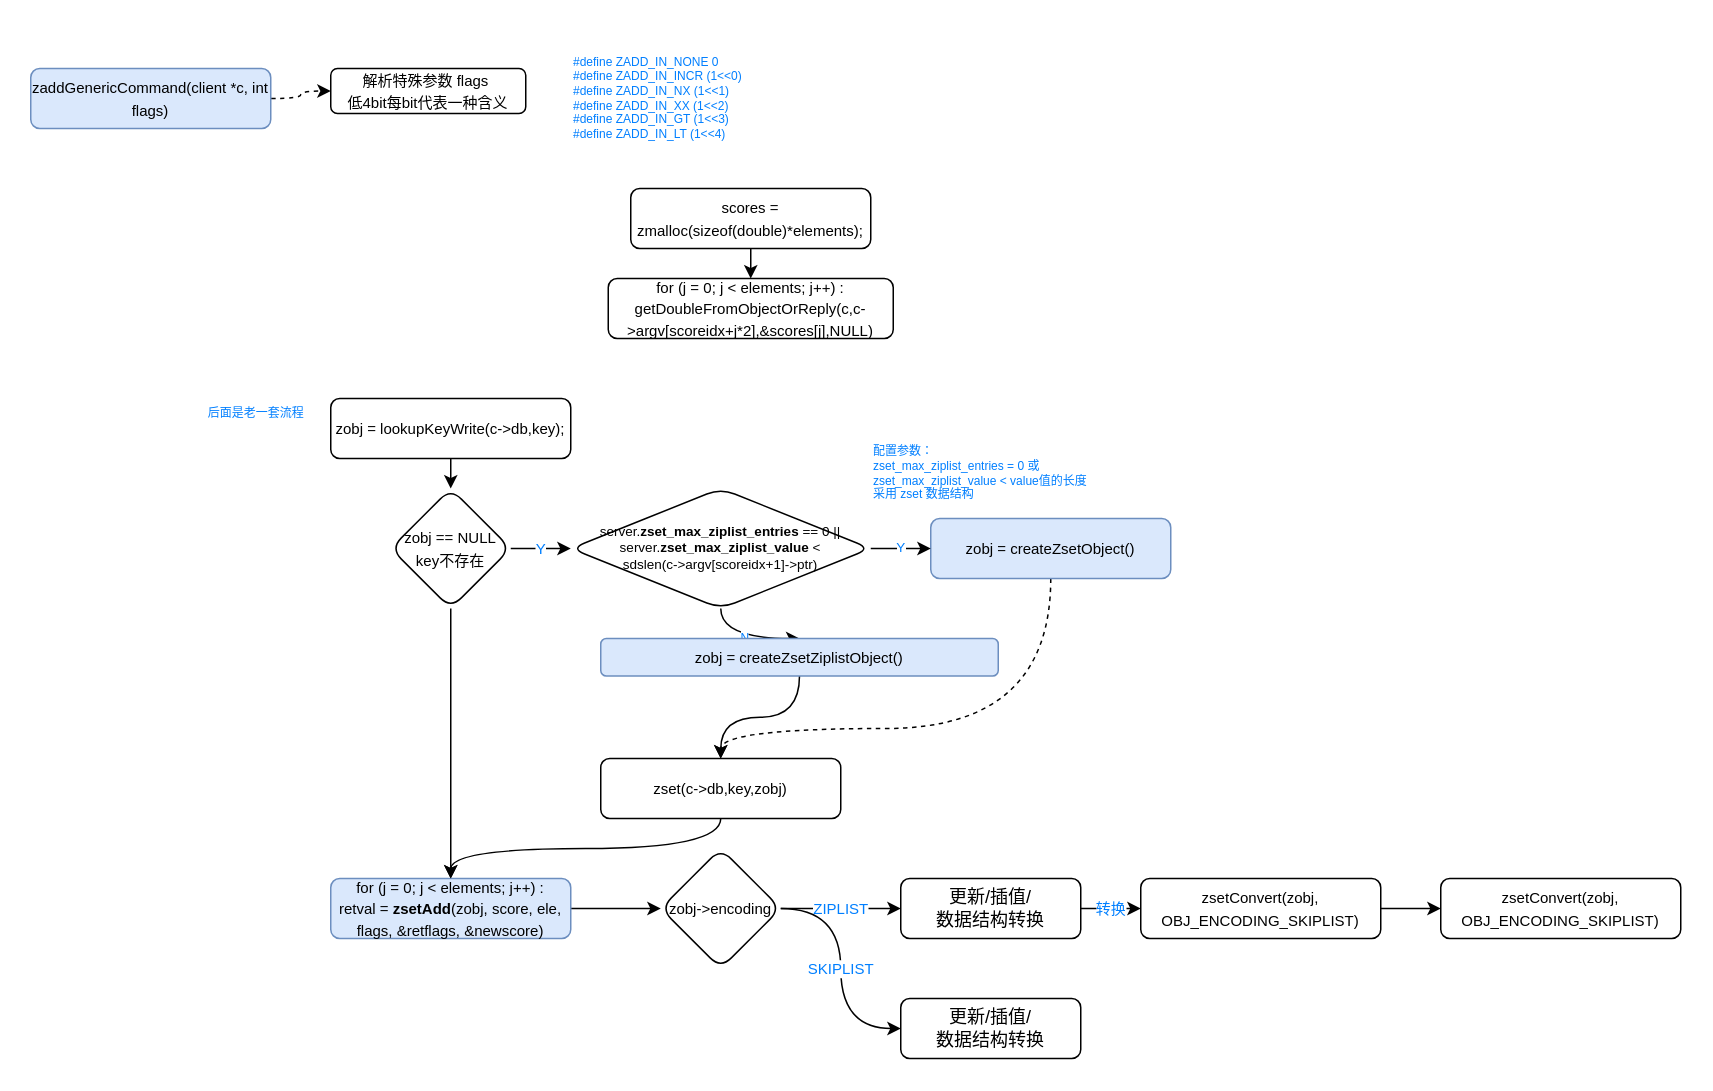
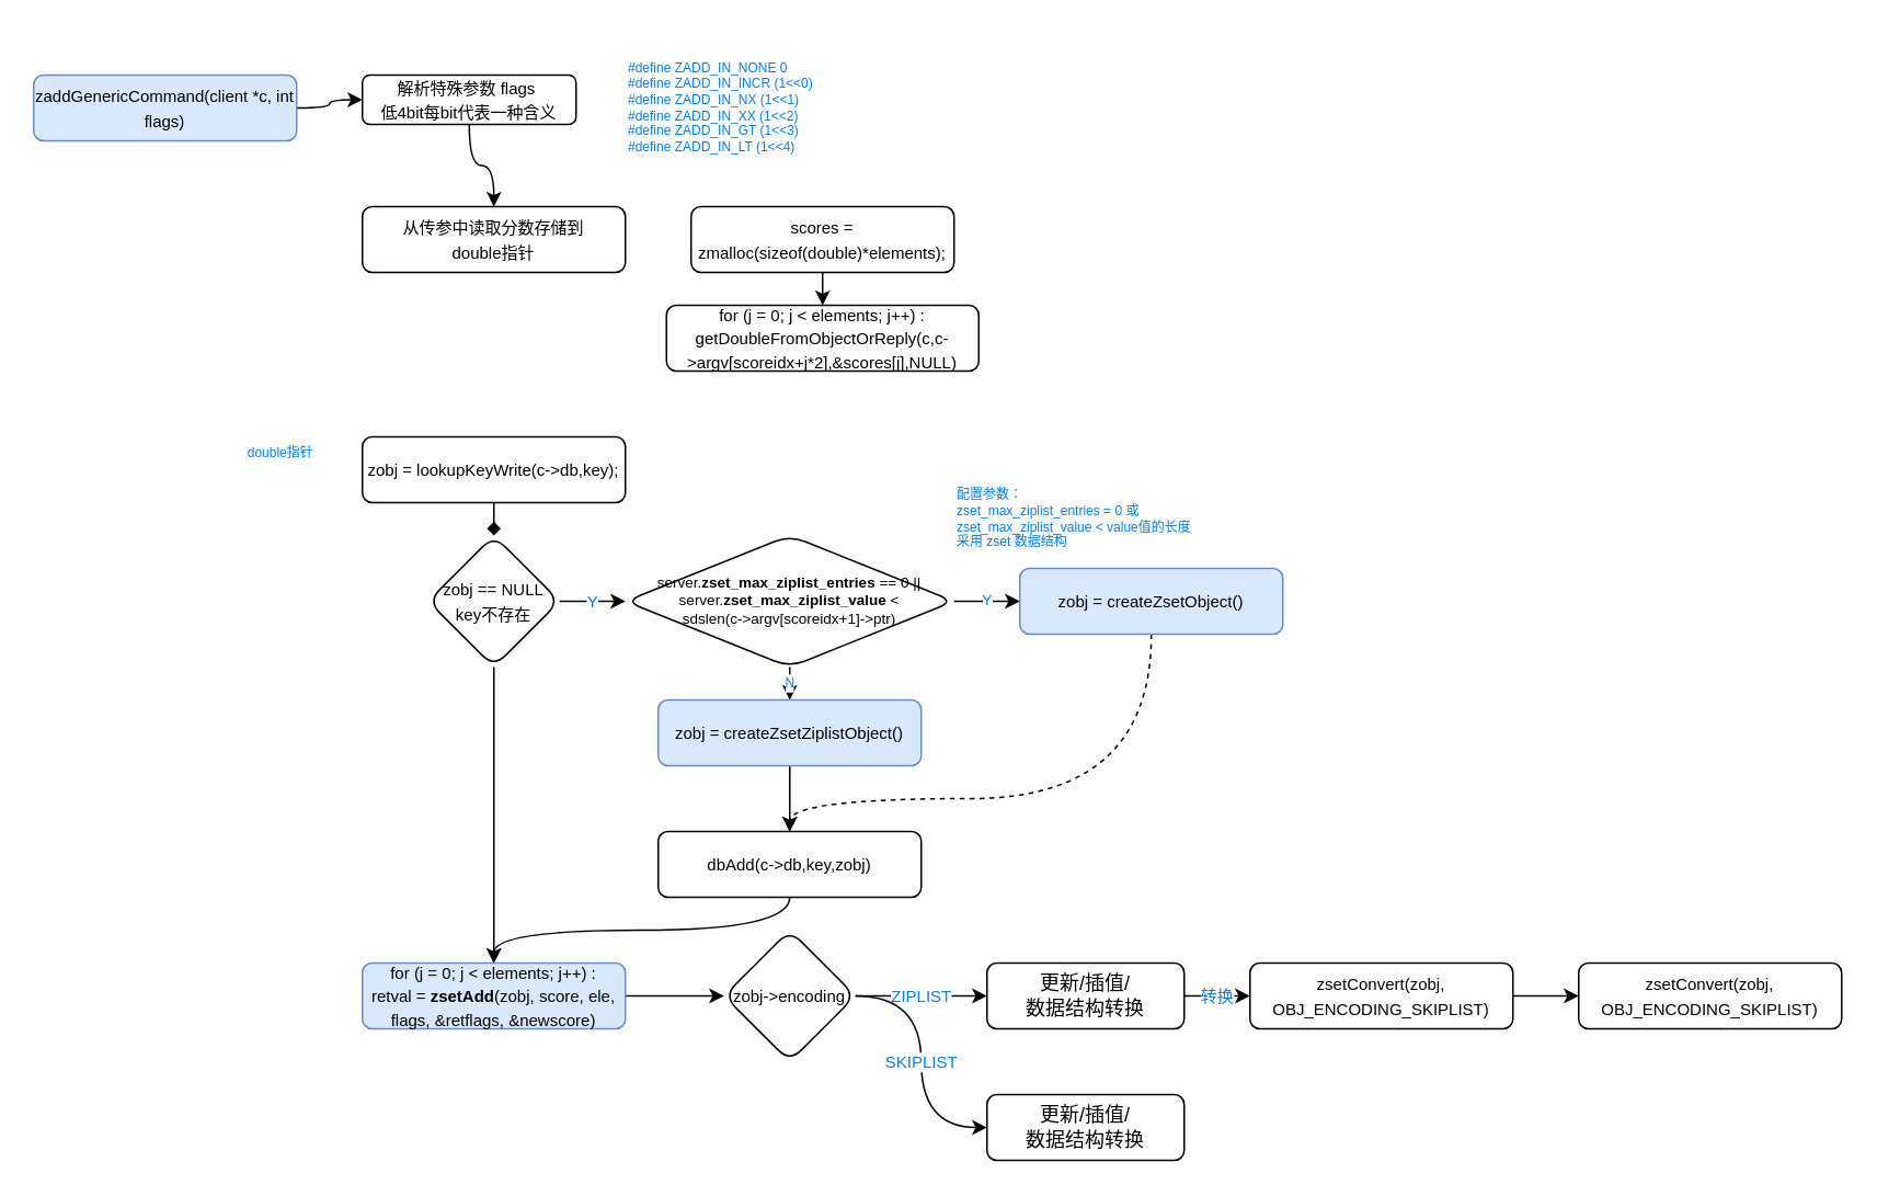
  <mxCell id="0" />
  <mxCell id="1" parent="0" />
- <mxCell id="2" style="edgeStyle=orthogonalEdgeStyle;rounded=0;orthogonalLoop=1;jettySize=auto;html=1;exitX=1;exitY=0.5;exitDx=0;exitDy=0;curved=1;dashed=1;" parent="1" source="3" target="5" edge="1"><mxGeometry relative="1" as="geometry" /></mxCell>
+ <mxCell id="2" style="edgeStyle=orthogonalEdgeStyle;rounded=0;orthogonalLoop=1;jettySize=auto;html=1;exitX=1;exitY=0.5;exitDx=0;exitDy=0;curved=1;" parent="1" source="3" target="5" edge="1"><mxGeometry relative="1" as="geometry" /></mxCell>
  <mxCell id="3" value="&lt;font style=&quot;font-size: 10px&quot;&gt;zaddGenericCommand(client *c, int flags)&lt;/font&gt;" style="rounded=1;whiteSpace=wrap;html=1;fillColor=#dae8fc;strokeColor=#6c8ebf;" parent="1" vertex="1"><mxGeometry x="20" y="45" width="160" height="40" as="geometry" /></mxCell>
+ <mxCell id="4" value="" style="edgeStyle=orthogonalEdgeStyle;rounded=0;orthogonalLoop=1;jettySize=auto;html=1;fontSize=8;fontColor=#007FFF;curved=1;" parent="1" source="5" target="7" edge="1"><mxGeometry relative="1" as="geometry" /></mxCell>
  <mxCell id="5" value="&lt;span style=&quot;font-size: 10px&quot;&gt;解析特殊参数 flags&amp;nbsp;&lt;br&gt;低4bit每bit代表一种含义&lt;br&gt;&lt;/span&gt;" style="rounded=1;whiteSpace=wrap;html=1;" parent="1" vertex="1"><mxGeometry x="220" y="45" width="130" height="30" as="geometry" /></mxCell>
  <mxCell id="6" value="&lt;div style=&quot;font-size: 8px&quot;&gt;&lt;font style=&quot;font-size: 8px&quot; color=&quot;#007fff&quot;&gt;#define ZADD_IN_NONE 0&lt;/font&gt;&lt;/div&gt;&lt;div style=&quot;font-size: 8px&quot;&gt;&lt;font style=&quot;font-size: 8px&quot; color=&quot;#007fff&quot;&gt;#define ZADD_IN_INCR (1&amp;lt;&amp;lt;0)&lt;/font&gt;&lt;/div&gt;&lt;div style=&quot;font-size: 8px&quot;&gt;&lt;font style=&quot;font-size: 8px&quot; color=&quot;#007fff&quot;&gt;#define ZADD_IN_NX (1&amp;lt;&amp;lt;1)&amp;nbsp;&amp;nbsp;&lt;/font&gt;&lt;/div&gt;&lt;div style=&quot;font-size: 8px&quot;&gt;&lt;font style=&quot;font-size: 8px&quot; color=&quot;#007fff&quot;&gt;#define ZADD_IN_XX (1&amp;lt;&amp;lt;2)&amp;nbsp;&amp;nbsp;&lt;/font&gt;&lt;/div&gt;&lt;div style=&quot;font-size: 8px&quot;&gt;&lt;font style=&quot;font-size: 8px&quot; color=&quot;#007fff&quot;&gt;#define ZADD_IN_GT (1&amp;lt;&amp;lt;3)&amp;nbsp;&amp;nbsp;&lt;/font&gt;&lt;/div&gt;&lt;div style=&quot;font-size: 8px&quot;&gt;&lt;font style=&quot;font-size: 8px&quot; color=&quot;#007fff&quot;&gt;#define ZADD_IN_LT (1&amp;lt;&amp;lt;4)&amp;nbsp;&amp;nbsp;&lt;/font&gt;&lt;/div&gt;" style="text;html=1;align=left;verticalAlign=middle;resizable=0;points=[];autosize=1;strokeColor=none;fillColor=none;" parent="1" vertex="1"><mxGeometry x="380" y="20" width="130" height="90" as="geometry" /></mxCell>
+ <mxCell id="7" value="&lt;span style=&quot;font-size: 10px&quot;&gt;从传参中读取分数存储到&lt;br&gt;double指针&lt;br&gt;&lt;/span&gt;" style="rounded=1;whiteSpace=wrap;html=1;" parent="1" vertex="1"><mxGeometry x="220" y="125" width="160" height="40" as="geometry" /></mxCell>
  <mxCell id="8" value="" style="edgeStyle=orthogonalEdgeStyle;curved=1;rounded=0;orthogonalLoop=1;jettySize=auto;html=1;fontSize=8;fontColor=#007FFF;" parent="1" source="9" target="10" edge="1"><mxGeometry relative="1" as="geometry" /></mxCell>
  <mxCell id="9" value="&lt;span style=&quot;font-size: 10px&quot;&gt;scores = zmalloc(sizeof(double)*elements);&lt;/span&gt;" style="rounded=1;whiteSpace=wrap;html=1;" parent="1" vertex="1"><mxGeometry x="420" y="125" width="160" height="40" as="geometry" /></mxCell>
  <mxCell id="10" value="&lt;span style=&quot;font-size: 10px&quot;&gt;for (j = 0; j &amp;lt; elements; j++) :&lt;/span&gt;&lt;br&gt;&lt;span style=&quot;font-size: 10px&quot;&gt;getDoubleFromObjectOrReply(c,c-&amp;gt;argv[scoreidx+j*2],&amp;amp;scores[j],NULL)&lt;/span&gt;" style="rounded=1;whiteSpace=wrap;html=1;" parent="1" vertex="1"><mxGeometry x="405" y="185" width="190" height="40" as="geometry" /></mxCell>
- <mxCell id="11" value="" style="edgeStyle=orthogonalEdgeStyle;curved=1;rounded=0;orthogonalLoop=1;jettySize=auto;html=1;fontSize=8;fontColor=#007FFF;" parent="1" source="12" target="16" edge="1"><mxGeometry relative="1" as="geometry" /></mxCell>
+ <mxCell id="11" value="" style="edgeStyle=orthogonalEdgeStyle;curved=1;rounded=0;orthogonalLoop=1;jettySize=auto;html=1;fontSize=8;fontColor=#007FFF;endArrow=diamond;" parent="1" source="12" target="16" edge="1"><mxGeometry relative="1" as="geometry" /></mxCell>
  <mxCell id="12" value="&lt;span style=&quot;font-size: 10px&quot;&gt;zobj = lookupKeyWrite(c-&amp;gt;db,key);&lt;/span&gt;" style="rounded=1;whiteSpace=wrap;html=1;" parent="1" vertex="1"><mxGeometry x="220" y="265" width="160" height="40" as="geometry" /></mxCell>
- <mxCell id="13" value="后面是老一套流程" style="text;html=1;align=center;verticalAlign=middle;resizable=0;points=[];autosize=1;strokeColor=none;fillColor=none;fontSize=8;fontColor=#007FFF;" parent="1" vertex="1"><mxGeometry x="130" y="265" width="80" height="20" as="geometry" /></mxCell>
+ <mxCell id="13" value="double指针" style="text;html=1;align=center;verticalAlign=middle;resizable=0;points=[];autosize=1;strokeColor=none;fillColor=none;fontSize=8;fontColor=#007FFF;" parent="1" vertex="1"><mxGeometry x="130" y="265" width="80" height="20" as="geometry" /></mxCell>
  <mxCell id="14" value="Y" style="edgeStyle=orthogonalEdgeStyle;curved=1;rounded=0;orthogonalLoop=1;jettySize=auto;html=1;fontSize=10;fontColor=#007FFF;" parent="1" source="16" target="21" edge="1"><mxGeometry relative="1" as="geometry" /></mxCell>
  <mxCell id="15" style="edgeStyle=orthogonalEdgeStyle;curved=1;rounded=0;orthogonalLoop=1;jettySize=auto;html=1;exitX=0.5;exitY=1;exitDx=0;exitDy=0;entryX=0.5;entryY=0;entryDx=0;entryDy=0;fontSize=9;fontColor=#007FFF;" parent="1" source="16" target="25" edge="1"><mxGeometry relative="1" as="geometry" /></mxCell>
  <mxCell id="16" value="&lt;font style=&quot;font-size: 10px&quot;&gt;zobj == NULL&lt;br&gt;key不存在&lt;br&gt;&lt;/font&gt;" style="rhombus;whiteSpace=wrap;html=1;rounded=1;" parent="1" vertex="1"><mxGeometry x="260" y="325" width="80" height="80" as="geometry" /></mxCell>
  <mxCell id="17" style="edgeStyle=orthogonalEdgeStyle;curved=1;rounded=0;orthogonalLoop=1;jettySize=auto;html=1;exitX=0.5;exitY=1;exitDx=0;exitDy=0;entryX=0.5;entryY=0;entryDx=0;entryDy=0;fontSize=9;fontColor=#007FFF;dashed=1;" parent="1" source="18" target="27" edge="1"><mxGeometry relative="1" as="geometry"><Array as="points"><mxPoint x="700" y="485" /><mxPoint x="480" y="485" /></Array></mxGeometry></mxCell>
  <mxCell id="18" value="&lt;span style=&quot;font-size: 10px&quot;&gt;zobj = createZsetObject()&lt;/span&gt;" style="rounded=1;whiteSpace=wrap;html=1;fillColor=#dae8fc;strokeColor=#6c8ebf;" parent="1" vertex="1"><mxGeometry x="620" y="345" width="160" height="40" as="geometry" /></mxCell>
  <mxCell id="19" value="Y" style="edgeStyle=orthogonalEdgeStyle;curved=1;rounded=0;orthogonalLoop=1;jettySize=auto;html=1;exitX=1;exitY=0.5;exitDx=0;exitDy=0;fontSize=9;fontColor=#007FFF;" parent="1" source="21" target="18" edge="1"><mxGeometry relative="1" as="geometry" /></mxCell>
  <mxCell id="20" value="&lt;font style=&quot;font-size: 8px&quot;&gt;N&lt;/font&gt;" style="edgeStyle=orthogonalEdgeStyle;curved=1;rounded=0;orthogonalLoop=1;jettySize=auto;html=1;exitX=0.5;exitY=1;exitDx=0;exitDy=0;fontSize=9;fontColor=#007FFF;entryX=0.5;entryY=0;entryDx=0;entryDy=0;" parent="1" source="21" target="23" edge="1"><mxGeometry relative="1" as="geometry"><mxPoint x="480" y="435" as="targetPoint" /></mxGeometry></mxCell>
  <mxCell id="21" value="&lt;div style=&quot;font-size: 9px&quot;&gt;&lt;font style=&quot;font-size: 9px&quot;&gt;server.&lt;b&gt;zset_max_ziplist_entries&lt;/b&gt; == 0 ||&lt;/font&gt;&lt;/div&gt;&lt;div style=&quot;font-size: 9px&quot;&gt;&lt;font style=&quot;font-size: 9px&quot;&gt;server.&lt;b&gt;zset_max_ziplist_value&lt;/b&gt; &amp;lt; &lt;br&gt;sdslen(c-&amp;gt;argv[scoreidx+1]-&amp;gt;ptr)&lt;/font&gt;&lt;/div&gt;" style="rhombus;whiteSpace=wrap;html=1;rounded=1;" parent="1" vertex="1"><mxGeometry x="380" y="325" width="200" height="80" as="geometry" /></mxCell>
  <mxCell id="22" value="" style="edgeStyle=orthogonalEdgeStyle;curved=1;rounded=0;orthogonalLoop=1;jettySize=auto;html=1;fontSize=9;fontColor=#007FFF;" parent="1" source="23" target="27" edge="1"><mxGeometry relative="1" as="geometry" /></mxCell>
- <mxCell id="23" value="&lt;span style=&quot;font-size: 10px&quot;&gt;zobj = createZsetZiplistObject()&lt;/span&gt;" style="rounded=1;whiteSpace=wrap;html=1;fillColor=#dae8fc;strokeColor=#6c8ebf;" parent="1" vertex="1"><mxGeometry x="400" y="425" width="265" height="25" as="geometry" /></mxCell>
+ <mxCell id="23" value="&lt;span style=&quot;font-size: 10px&quot;&gt;zobj = createZsetZiplistObject()&lt;/span&gt;" style="rounded=1;whiteSpace=wrap;html=1;fillColor=#dae8fc;strokeColor=#6c8ebf;" parent="1" vertex="1"><mxGeometry x="400" y="425" width="160" height="40" as="geometry" /></mxCell>
  <mxCell id="24" value="" style="edgeStyle=orthogonalEdgeStyle;curved=1;rounded=0;orthogonalLoop=1;jettySize=auto;html=1;fontSize=8;fontColor=#007FFF;" parent="1" source="25" target="31" edge="1"><mxGeometry relative="1" as="geometry" /></mxCell>
  <mxCell id="25" value="&lt;span style=&quot;font-size: 10px&quot;&gt;for (j = 0; j &amp;lt; elements; j++) :&lt;/span&gt;&lt;br&gt;&lt;span style=&quot;font-size: 10px&quot;&gt;retval = &lt;b&gt;zsetAdd&lt;/b&gt;(zobj, score, ele, flags, &amp;amp;retflags, &amp;amp;newscore)&lt;/span&gt;" style="rounded=1;whiteSpace=wrap;html=1;fillColor=#dae8fc;strokeColor=#6c8ebf;" parent="1" vertex="1"><mxGeometry x="220" y="585" width="160" height="40" as="geometry" /></mxCell>
  <mxCell id="26" style="edgeStyle=orthogonalEdgeStyle;curved=1;rounded=0;orthogonalLoop=1;jettySize=auto;html=1;exitX=0.5;exitY=1;exitDx=0;exitDy=0;entryX=0.5;entryY=0;entryDx=0;entryDy=0;fontSize=8;fontColor=#007FFF;" parent="1" source="27" target="25" edge="1"><mxGeometry relative="1" as="geometry" /></mxCell>
- <mxCell id="27" value="&lt;span style=&quot;font-size: 10px&quot;&gt;zset(c-&amp;gt;db,key,zobj)&lt;/span&gt;" style="rounded=1;whiteSpace=wrap;html=1;" parent="1" vertex="1"><mxGeometry x="400" y="505" width="160" height="40" as="geometry" /></mxCell>
+ <mxCell id="27" value="&lt;span style=&quot;font-size: 10px&quot;&gt;dbAdd(c-&amp;gt;db,key,zobj)&lt;/span&gt;" style="rounded=1;whiteSpace=wrap;html=1;" parent="1" vertex="1"><mxGeometry x="400" y="505" width="160" height="40" as="geometry" /></mxCell>
  <mxCell id="28" value="&lt;div&gt;配置参数：&lt;/div&gt;&lt;div&gt;zset_max_ziplist_entries = 0 或&lt;/div&gt;&lt;div&gt;zset_max_ziplist_value &amp;lt; value值的长度&lt;br&gt;采用 zset 数据结构&lt;/div&gt;" style="text;html=1;strokeColor=none;fillColor=none;align=left;verticalAlign=middle;whiteSpace=wrap;rounded=0;fontSize=8;fontColor=#007FFF;" parent="1" vertex="1"><mxGeometry x="580" y="285" width="180" height="60" as="geometry" /></mxCell>
  <mxCell id="29" value="ZIPLIST" style="edgeStyle=orthogonalEdgeStyle;curved=1;rounded=0;orthogonalLoop=1;jettySize=auto;html=1;exitX=1;exitY=0.5;exitDx=0;exitDy=0;fontSize=10;fontColor=#007FFF;" parent="1" source="31" target="33" edge="1"><mxGeometry relative="1" as="geometry" /></mxCell>
  <mxCell id="30" value="SKIPLIST" style="edgeStyle=orthogonalEdgeStyle;curved=1;rounded=0;orthogonalLoop=1;jettySize=auto;html=1;exitX=1;exitY=0.5;exitDx=0;exitDy=0;entryX=0;entryY=0.5;entryDx=0;entryDy=0;fontSize=10;fontColor=#007FFF;" parent="1" source="31" target="34" edge="1"><mxGeometry relative="1" as="geometry" /></mxCell>
  <mxCell id="31" value="&lt;font style=&quot;font-size: 10px&quot;&gt;zobj-&amp;gt;encoding&lt;/font&gt;" style="rhombus;whiteSpace=wrap;html=1;rounded=1;" parent="1" vertex="1"><mxGeometry x="440" y="565" width="80" height="80" as="geometry" /></mxCell>
  <mxCell id="32" value="转换" style="edgeStyle=orthogonalEdgeStyle;curved=1;rounded=0;orthogonalLoop=1;jettySize=auto;html=1;fontSize=10;fontColor=#007FFF;" parent="1" source="33" target="36" edge="1"><mxGeometry relative="1" as="geometry" /></mxCell>
  <mxCell id="33" value="更新/插值/&lt;br&gt;数据结构转换" style="rounded=1;whiteSpace=wrap;html=1;" parent="1" vertex="1"><mxGeometry x="600" y="585" width="120" height="40" as="geometry" /></mxCell>
  <mxCell id="34" value="更新/插值/&lt;br&gt;数据结构转换" style="rounded=1;whiteSpace=wrap;html=1;" parent="1" vertex="1"><mxGeometry x="600" y="665" width="120" height="40" as="geometry" /></mxCell>
  <mxCell id="35" value="" style="edgeStyle=orthogonalEdgeStyle;curved=1;rounded=0;orthogonalLoop=1;jettySize=auto;html=1;fontSize=10;fontColor=#007FFF;" parent="1" source="36" target="37" edge="1"><mxGeometry relative="1" as="geometry" /></mxCell>
  <mxCell id="36" value="&lt;font style=&quot;font-size: 10px&quot;&gt;zsetConvert(zobj,&lt;br&gt;OBJ_ENCODING_SKIPLIST)&lt;/font&gt;" style="rounded=1;whiteSpace=wrap;html=1;" parent="1" vertex="1"><mxGeometry x="760" y="585" width="160" height="40" as="geometry" /></mxCell>
  <mxCell id="37" value="&lt;font style=&quot;font-size: 10px&quot;&gt;zsetConvert(zobj,&lt;br&gt;OBJ_ENCODING_SKIPLIST)&lt;/font&gt;" style="rounded=1;whiteSpace=wrap;html=1;" parent="1" vertex="1"><mxGeometry x="960" y="585" width="160" height="40" as="geometry" /></mxCell>
